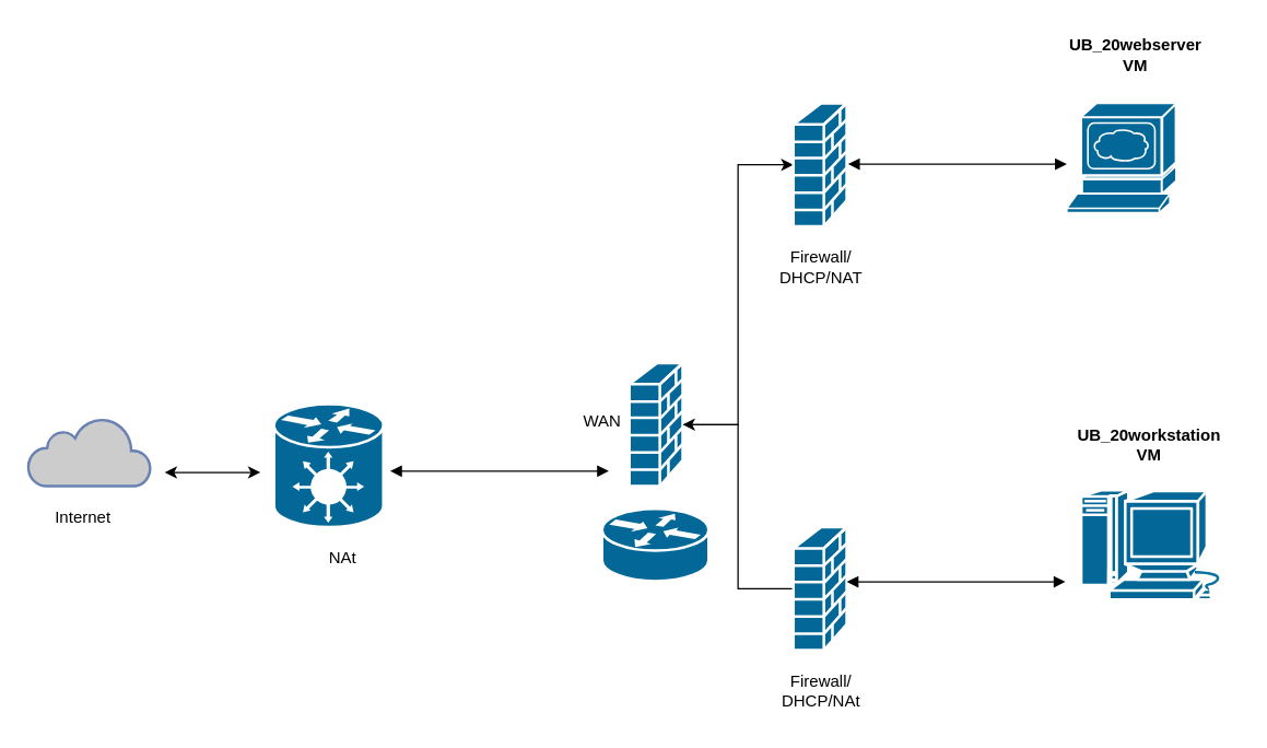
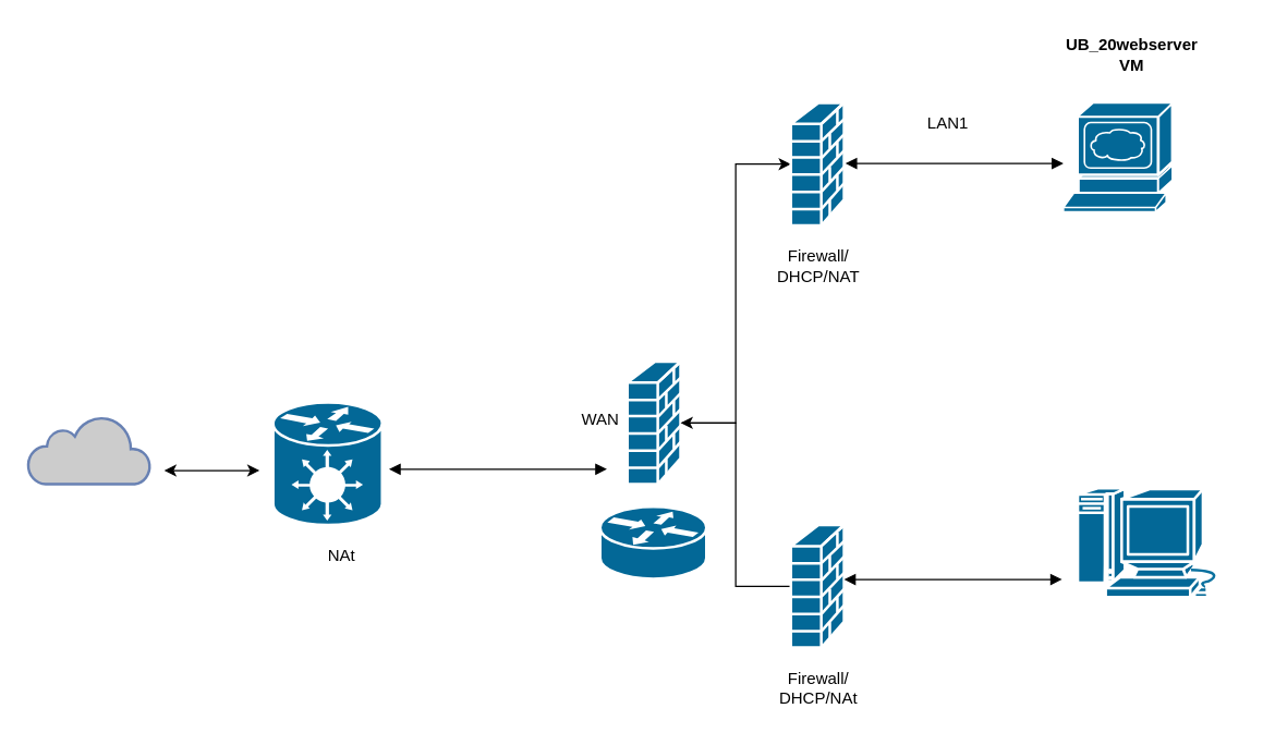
  <mxCell id="0" />
  <mxCell id="1" parent="0" />
  <mxCell id="2" value="" style="html=1;outlineConnect=0;fillColor=#CCCCCC;strokeColor=#6881B3;gradientColor=none;gradientDirection=north;strokeWidth=2;shape=mxgraph.networks.cloud;fontColor=#ffffff;" vertex="1" parent="1"><mxGeometry x="20" y="305" width="90" height="50" as="geometry" /></mxCell>
  <mxCell id="3" value="" style="endArrow=classic;startArrow=classic;html=1;rounded=0;" edge="1" parent="1"><mxGeometry width="50" height="50" relative="1" as="geometry"><mxPoint x="190" y="345" as="sourcePoint" /><mxPoint x="120" y="345" as="targetPoint" /></mxGeometry></mxCell>
  <mxCell id="4" value="" style="shape=mxgraph.cisco.hubs_and_gateways.generic_gateway;sketch=0;html=1;pointerEvents=1;dashed=0;fillColor=#036897;strokeColor=#ffffff;strokeWidth=2;verticalLabelPosition=bottom;verticalAlign=top;align=center;outlineConnect=0;" vertex="1" parent="1"><mxGeometry x="200" y="295" width="80" height="90" as="geometry" /></mxCell>
  <mxCell id="5" value="" style="endArrow=block;startArrow=block;endFill=1;startFill=1;html=1;rounded=0;" edge="1" parent="1"><mxGeometry width="160" relative="1" as="geometry"><mxPoint x="285" y="344" as="sourcePoint" /><mxPoint x="445" y="344" as="targetPoint" /></mxGeometry></mxCell>
  <mxCell id="6" style="edgeStyle=orthogonalEdgeStyle;rounded=0;orthogonalLoop=1;jettySize=auto;html=1;entryX=0;entryY=0.5;entryDx=0;entryDy=0;entryPerimeter=0;" edge="1" parent="1" source="7" target="9"><mxGeometry relative="1" as="geometry"><mxPoint x="510" y="125" as="targetPoint" /></mxGeometry></mxCell>
  <mxCell id="7" value="" style="shape=mxgraph.cisco.security.firewall;sketch=0;html=1;pointerEvents=1;dashed=0;fillColor=#036897;strokeColor=#ffffff;strokeWidth=2;verticalLabelPosition=bottom;verticalAlign=top;align=center;outlineConnect=0;" vertex="1" parent="1"><mxGeometry x="460" y="265" width="39" height="90" as="geometry" /></mxCell>
  <mxCell id="8" value="" style="shape=mxgraph.cisco.routers.router;sketch=0;html=1;pointerEvents=1;dashed=0;fillColor=#036897;strokeColor=#ffffff;strokeWidth=2;verticalLabelPosition=bottom;verticalAlign=top;align=center;outlineConnect=0;" vertex="1" parent="1"><mxGeometry x="440" y="371.5" width="78" height="53" as="geometry" /></mxCell>
  <mxCell id="9" value="" style="shape=mxgraph.cisco.security.firewall;sketch=0;html=1;pointerEvents=1;dashed=0;fillColor=#036897;strokeColor=#ffffff;strokeWidth=2;verticalLabelPosition=bottom;verticalAlign=top;align=center;outlineConnect=0;" vertex="1" parent="1"><mxGeometry x="580" y="75" width="39" height="90" as="geometry" /></mxCell>
  <mxCell id="10" style="edgeStyle=orthogonalEdgeStyle;rounded=0;orthogonalLoop=1;jettySize=auto;html=1;entryX=1;entryY=0.5;entryDx=0;entryDy=0;entryPerimeter=0;" edge="1" parent="1" source="11" target="7"><mxGeometry relative="1" as="geometry"><mxPoint x="560" y="355" as="targetPoint" /></mxGeometry></mxCell>
  <mxCell id="11" value="" style="shape=mxgraph.cisco.security.firewall;sketch=0;html=1;pointerEvents=1;dashed=0;fillColor=#036897;strokeColor=#ffffff;strokeWidth=2;verticalLabelPosition=bottom;verticalAlign=top;align=center;outlineConnect=0;" vertex="1" parent="1"><mxGeometry x="580" y="385" width="39" height="90" as="geometry" /></mxCell>
  <mxCell id="12" value="" style="endArrow=block;startArrow=block;endFill=1;startFill=1;html=1;rounded=0;" edge="1" parent="1"><mxGeometry width="160" relative="1" as="geometry"><mxPoint x="620" y="119.5" as="sourcePoint" /><mxPoint x="780" y="119.5" as="targetPoint" /></mxGeometry></mxCell>
  <mxCell id="13" value="" style="endArrow=block;startArrow=block;endFill=1;startFill=1;html=1;rounded=0;" edge="1" parent="1"><mxGeometry width="160" relative="1" as="geometry"><mxPoint x="619" y="425" as="sourcePoint" /><mxPoint x="779" y="425" as="targetPoint" /></mxGeometry></mxCell>
  <mxCell id="14" value="" style="shape=mxgraph.cisco.computers_and_peripherals.macintosh;sketch=0;html=1;pointerEvents=1;dashed=0;fillColor=#036897;strokeColor=#ffffff;strokeWidth=2;verticalLabelPosition=bottom;verticalAlign=top;align=center;outlineConnect=0;" vertex="1" parent="1"><mxGeometry x="790" y="358" width="110" height="80" as="geometry" /></mxCell>
  <mxCell id="15" value="" style="shape=mxgraph.cisco.servers.www_server;sketch=0;html=1;pointerEvents=1;dashed=0;fillColor=#036897;strokeColor=#ffffff;strokeWidth=2;verticalLabelPosition=bottom;verticalAlign=top;align=center;outlineConnect=0;" vertex="1" parent="1"><mxGeometry x="780" y="75" width="80" height="80" as="geometry" /></mxCell>
- <mxCell id="16" value="Internet" style="text;html=1;align=center;verticalAlign=middle;resizable=0;points=[];autosize=1;strokeColor=none;fillColor=none;" vertex="1" parent="1"><mxGeometry x="30" y="363" width="60" height="30" as="geometry" /></mxCell>
  <mxCell id="17" value="NAt" style="text;html=1;align=center;verticalAlign=middle;resizable=0;points=[];autosize=1;strokeColor=none;fillColor=none;" vertex="1" parent="1"><mxGeometry x="215" y="393" width="70" height="30" as="geometry" /></mxCell>
  <mxCell id="18" value="WAN" style="text;html=1;align=center;verticalAlign=middle;resizable=0;points=[];autosize=1;strokeColor=none;fillColor=none;" vertex="1" parent="1"><mxGeometry x="415" y="293" width="50" height="30" as="geometry" /></mxCell>
  <mxCell id="19" value="Firewall/&lt;br&gt;DHCP/NAt" style="text;html=1;align=center;verticalAlign=middle;resizable=0;points=[];autosize=1;strokeColor=none;fillColor=none;" vertex="1" parent="1"><mxGeometry x="559.5" y="485" width="80" height="40" as="geometry" /></mxCell>
  <mxCell id="20" value="Firewall/&lt;br&gt;DHCP/NAT" style="text;html=1;align=center;verticalAlign=middle;resizable=0;points=[];autosize=1;strokeColor=none;fillColor=none;" vertex="1" parent="1"><mxGeometry x="559.5" y="175" width="80" height="40" as="geometry" /></mxCell>
+ <mxCell id="21" value="LAN1" style="text;html=1;align=center;verticalAlign=middle;resizable=0;points=[];autosize=1;strokeColor=none;fillColor=none;" vertex="1" parent="1"><mxGeometry x="670" y="75" width="50" height="30" as="geometry" /></mxCell>
  <mxCell id="22" value="&lt;b&gt;UB_20webserver&lt;br&gt;VM&lt;/b&gt;" style="text;html=1;align=center;verticalAlign=middle;resizable=0;points=[];autosize=1;strokeColor=none;fillColor=none;" vertex="1" parent="1"><mxGeometry x="770" y="20" width="120" height="40" as="geometry" /></mxCell>
- <mxCell id="23" value="&lt;b&gt;UB_20workstation&lt;br&gt;VM&lt;/b&gt;" style="text;html=1;align=center;verticalAlign=middle;resizable=0;points=[];autosize=1;strokeColor=none;fillColor=none;" vertex="1" parent="1"><mxGeometry x="775" y="305" width="130" height="40" as="geometry" /></mxCell>
